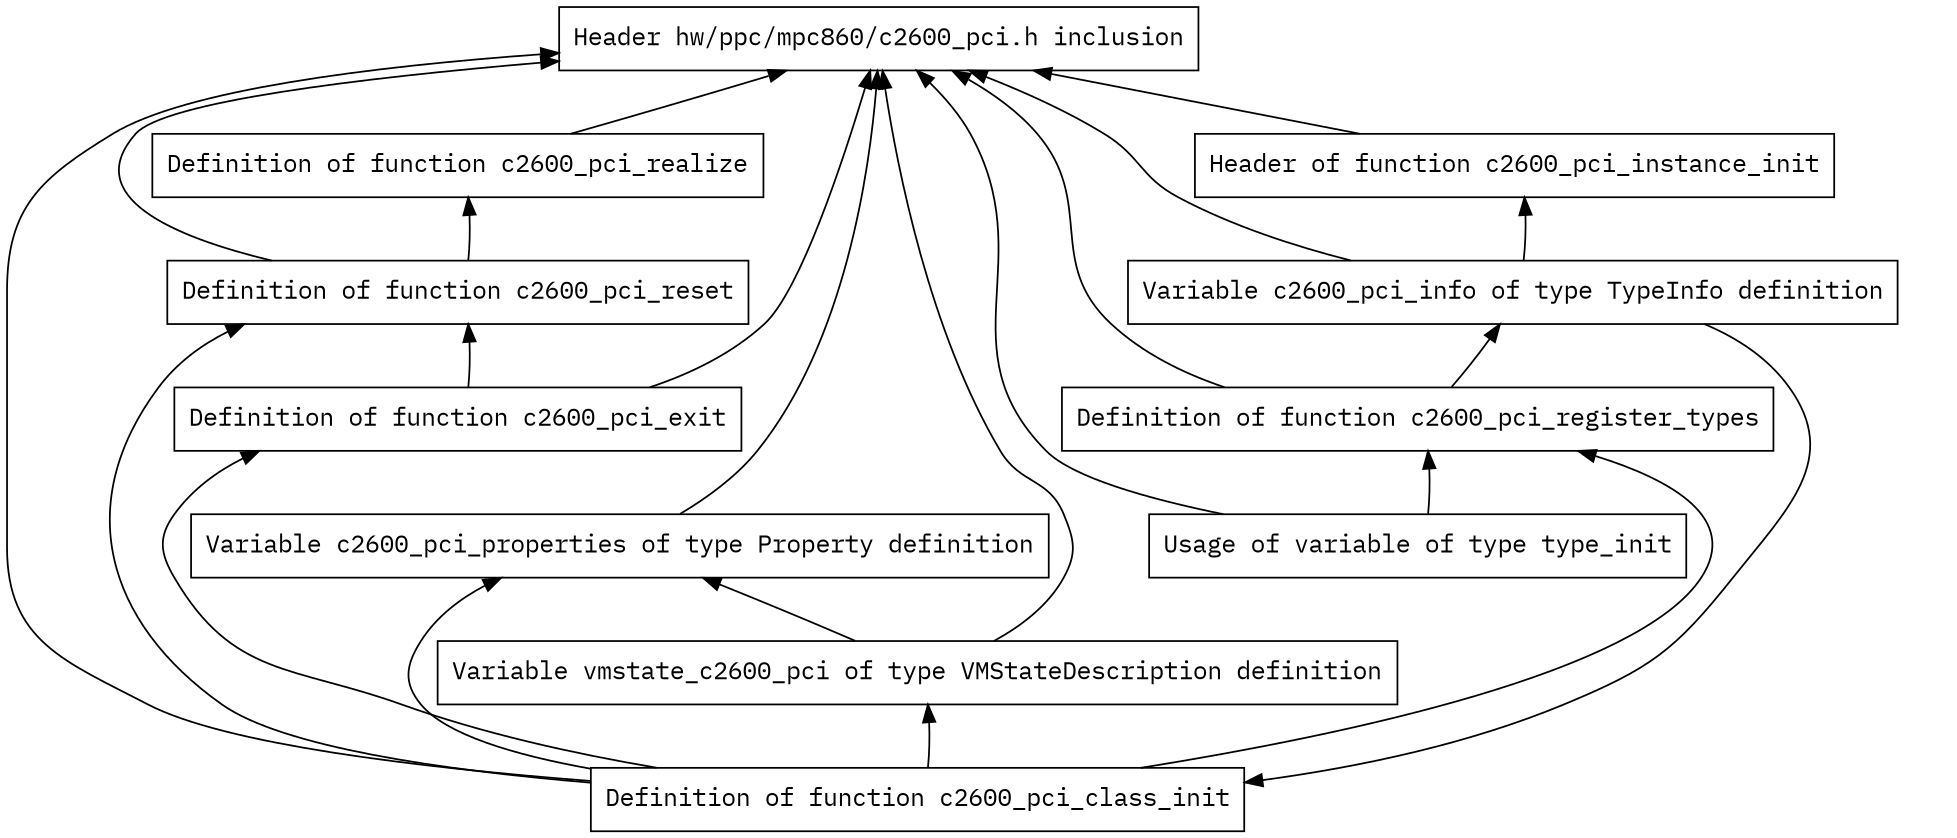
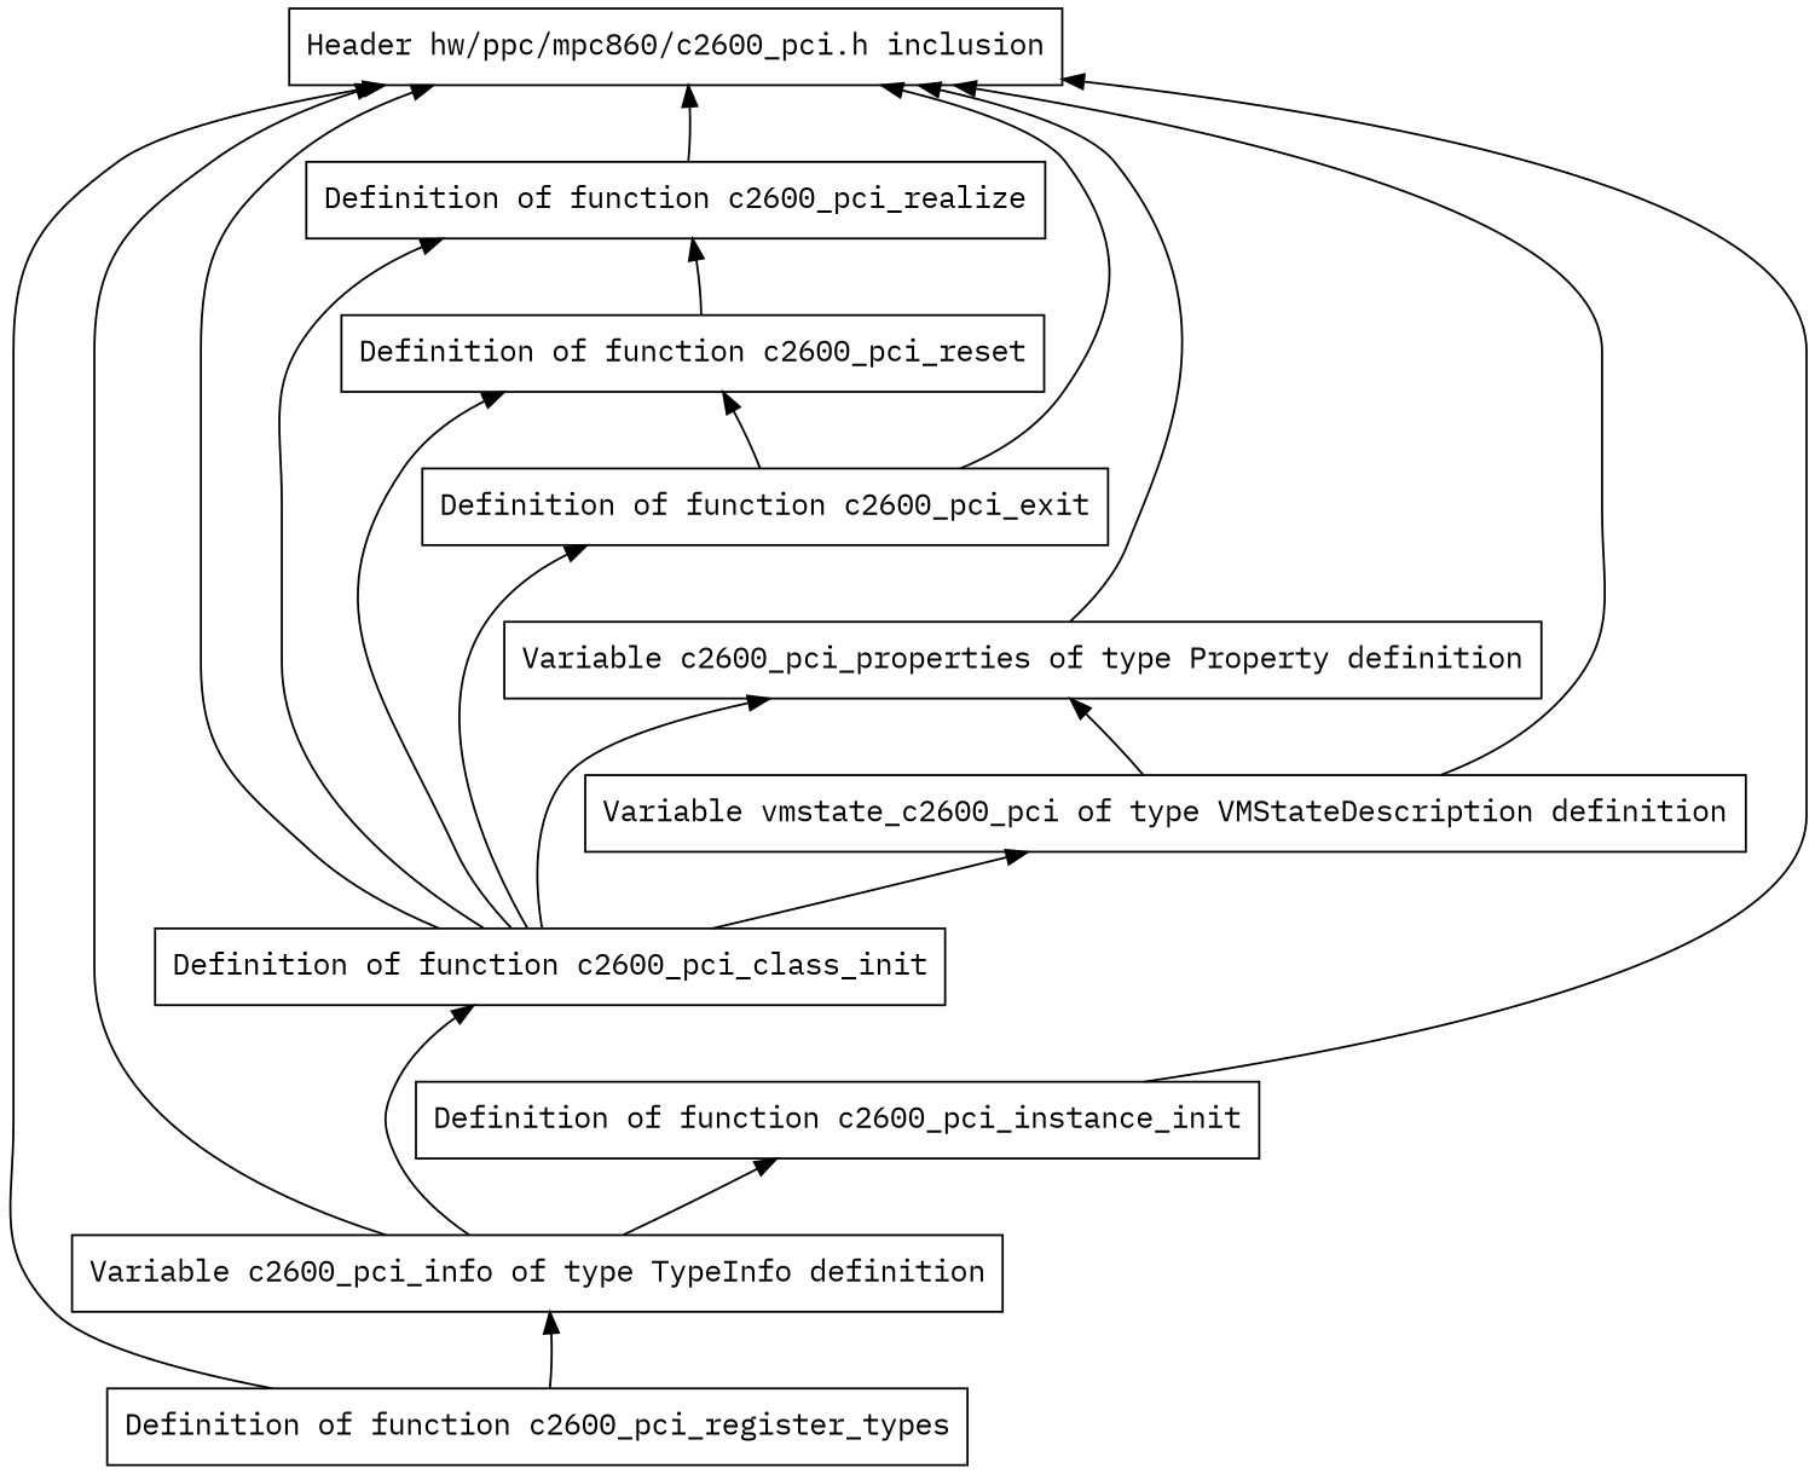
  digraph {
    fontname="IBM Plex Mono"
    rankdir=BT
    node [fontname="IBM Plex Mono" shape=polygon]
    edge [fontname="IBM Plex Mono" style=filled]
    n1 [label="Header hw/ppc/mpc860/c2600_pci.h inclusion"]
    n2 [label="Definition of function c2600_pci_realize"]
    n3 [label="Definition of function c2600_pci_reset"]
    n4 [label="Definition of function c2600_pci_exit"]
    n5 [label="Variable c2600_pci_properties of type Property definition"]
    n6 [label="Variable vmstate_c2600_pci of type VMStateDescription definition"]
    n7 [label="Definition of function c2600_pci_class_init"]
-   n8 [label="Header of function c2600_pci_instance_init"]
+   n8 [label="Definition of function c2600_pci_instance_init"]
    n9 [label="Variable c2600_pci_info of type TypeInfo definition"]
    n10 [label="Definition of function c2600_pci_register_types"]
-   n11 [label="Usage of variable of type type_init"]
    n2 -> n1 [style=invis]
    n2 -> n1
-   n3 -> n1
    n3 -> n2 [style=invis]
    n3 -> n2
    n4 -> n1
    n4 -> n3 [style=invis]
    n4 -> n3
    n5 -> n1
    n5 -> n4 [style=invis]
    n6 -> n1
    n6 -> n5 [style=invis]
    n6 -> n5
    n7 -> n1
-   n7 -> n10
+   n7 -> n2
    n7 -> n3
    n7 -> n4
    n7 -> n5
    n7 -> n6 [style=invis]
    n7 -> n6
    n8 -> n1
    n8 -> n7 [style=invis]
    n9 -> n1
    n9 -> n7
    n9 -> n8 [style=invis]
    n9 -> n8
    n10 -> n1
    n10 -> n9 [style=invis]
    n10 -> n9
-   n11 -> n1
-   n11 -> n10 [style=invis]
-   n11 -> n10
  }
